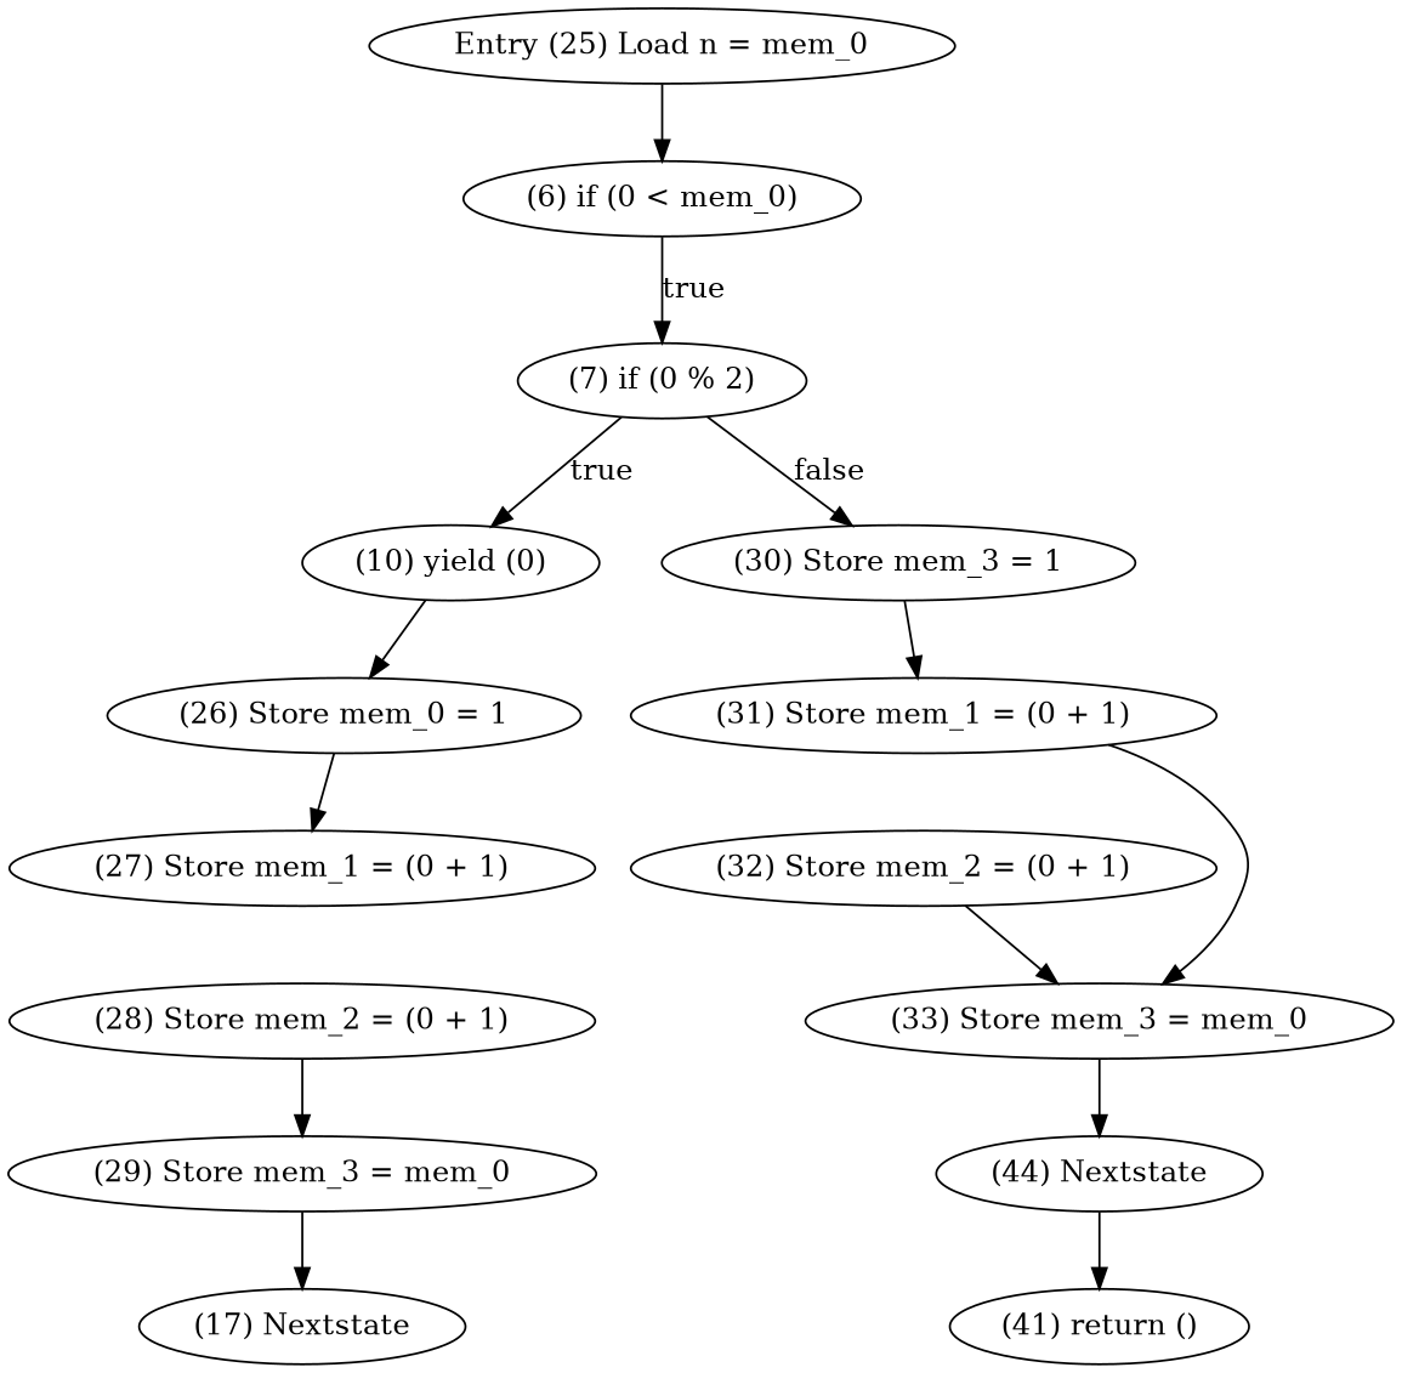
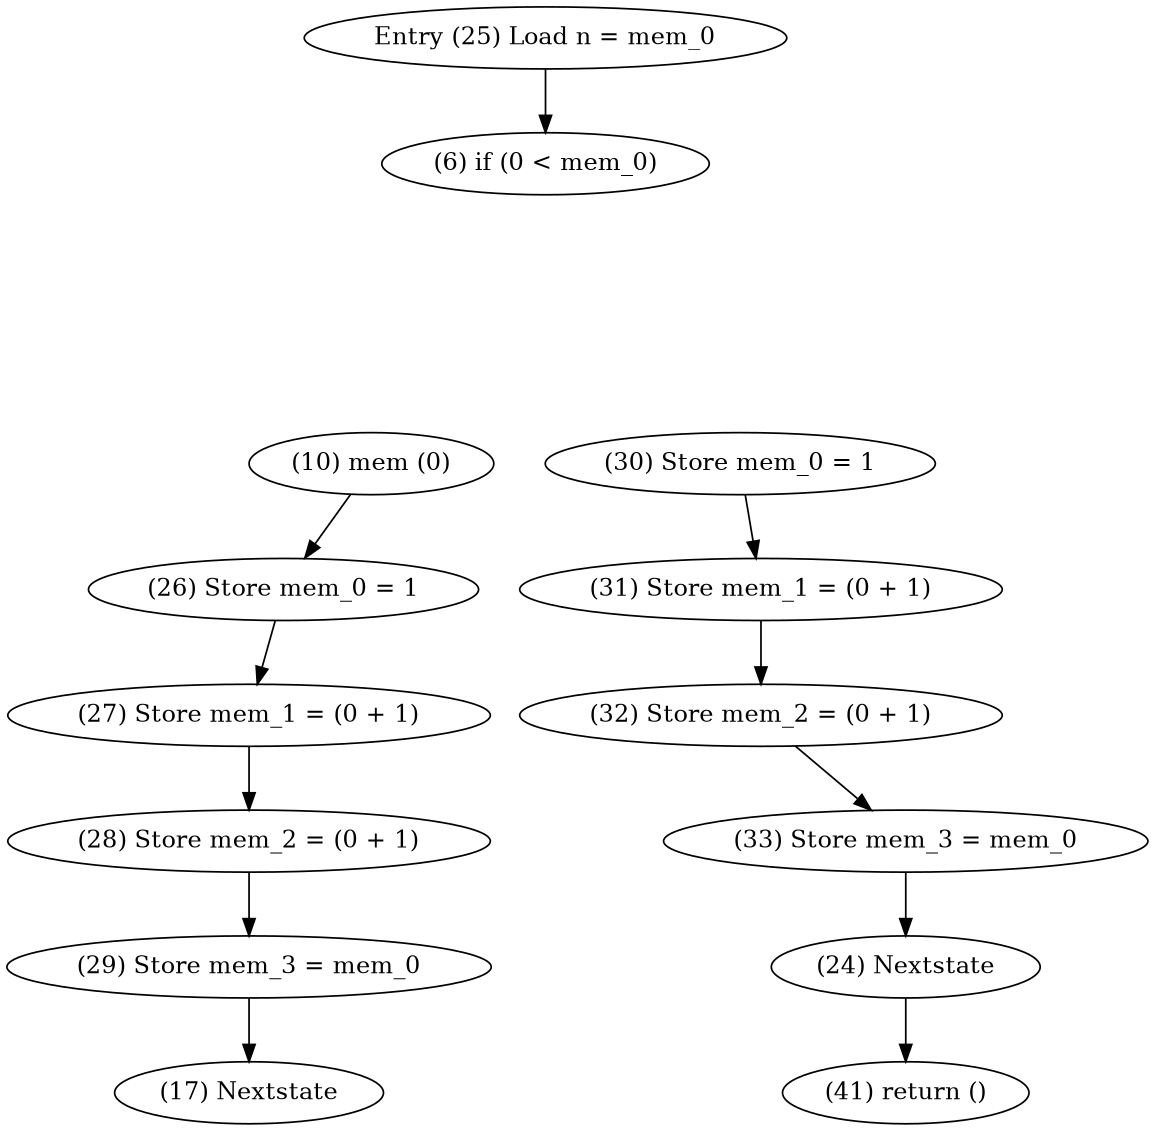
  digraph {
    n1 [label="(6) if (0 < mem_0)"]
-   n2 [label="(7) if (0 % 2)"]
-   n3 [label="(10) yield (0)"]
-   n4 [label="(30) Store mem_3 = 1"]
+   n3 [label="(10) mem (0)"]
+   n4 [label="(30) Store mem_0 = 1"]
    n5 [label="(26) Store mem_0 = 1"]
    n6 [label="(31) Store mem_1 = (0 + 1)"]
    n7 [label="(27) Store mem_1 = (0 + 1)"]
    n8 [label="(17) Nextstate"]
    n9 [label="(41) return ()"]
-   n10 [label="(44) Nextstate"]
+   n10 [label="(24) Nextstate"]
    n11 [label="Entry (25) Load n = mem_0"]
    n12 [label="(28) Store mem_2 = (0 + 1)"]
    n13 [label="(29) Store mem_3 = mem_0"]
    n14 [label="(32) Store mem_2 = (0 + 1)"]
    n15 [label="(33) Store mem_3 = mem_0"]
-   n1 -> n2 [label=true]
-   n2 -> n3 [label=true]
-   n2 -> n4 [label=false]
    n3 -> n5
    n4 -> n6
    n5 -> n7
-   n6 -> n15
+   n6 -> n14
+   n7 -> n12
    n10 -> n9
    n11 -> n1
    n12 -> n13
    n13 -> n8
    n14 -> n15
    n15 -> n10
  }
